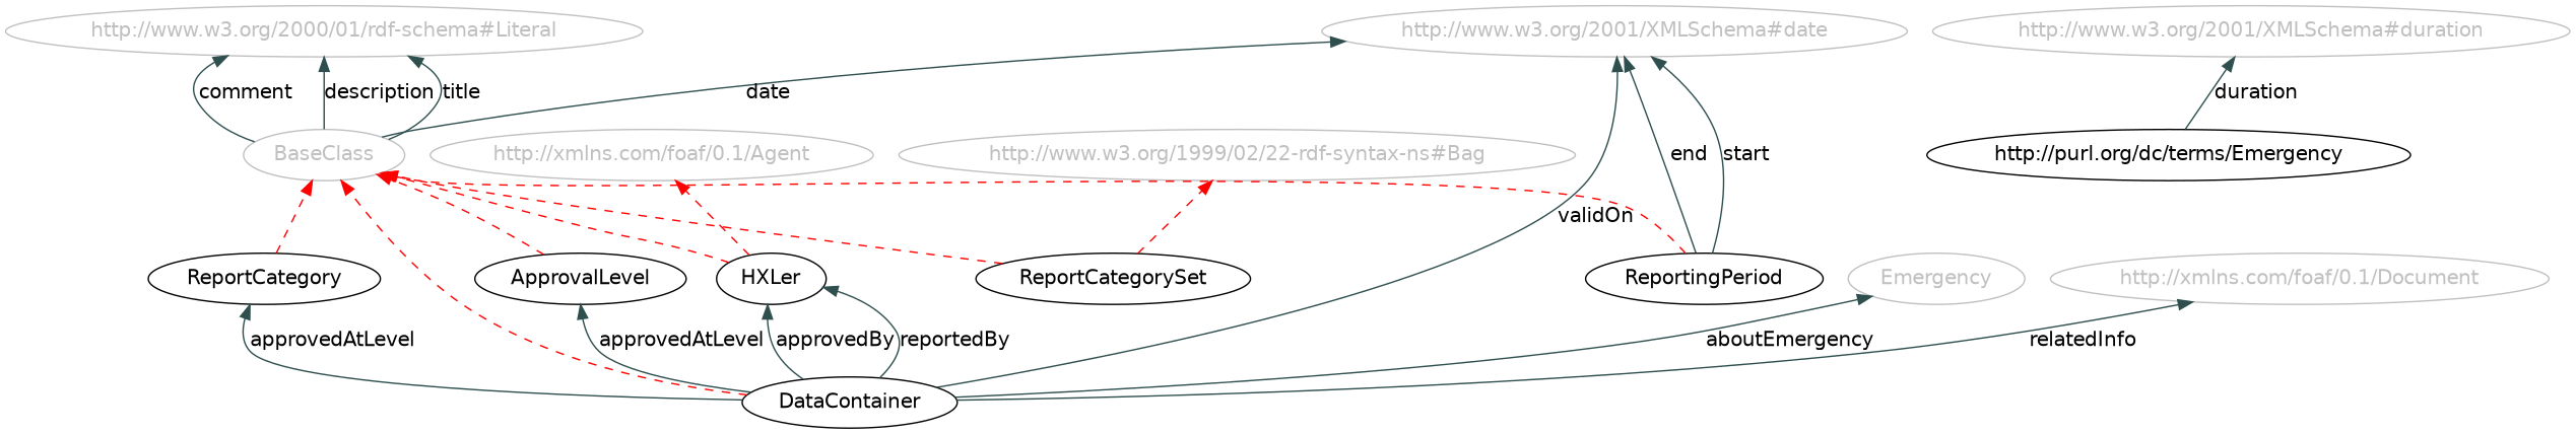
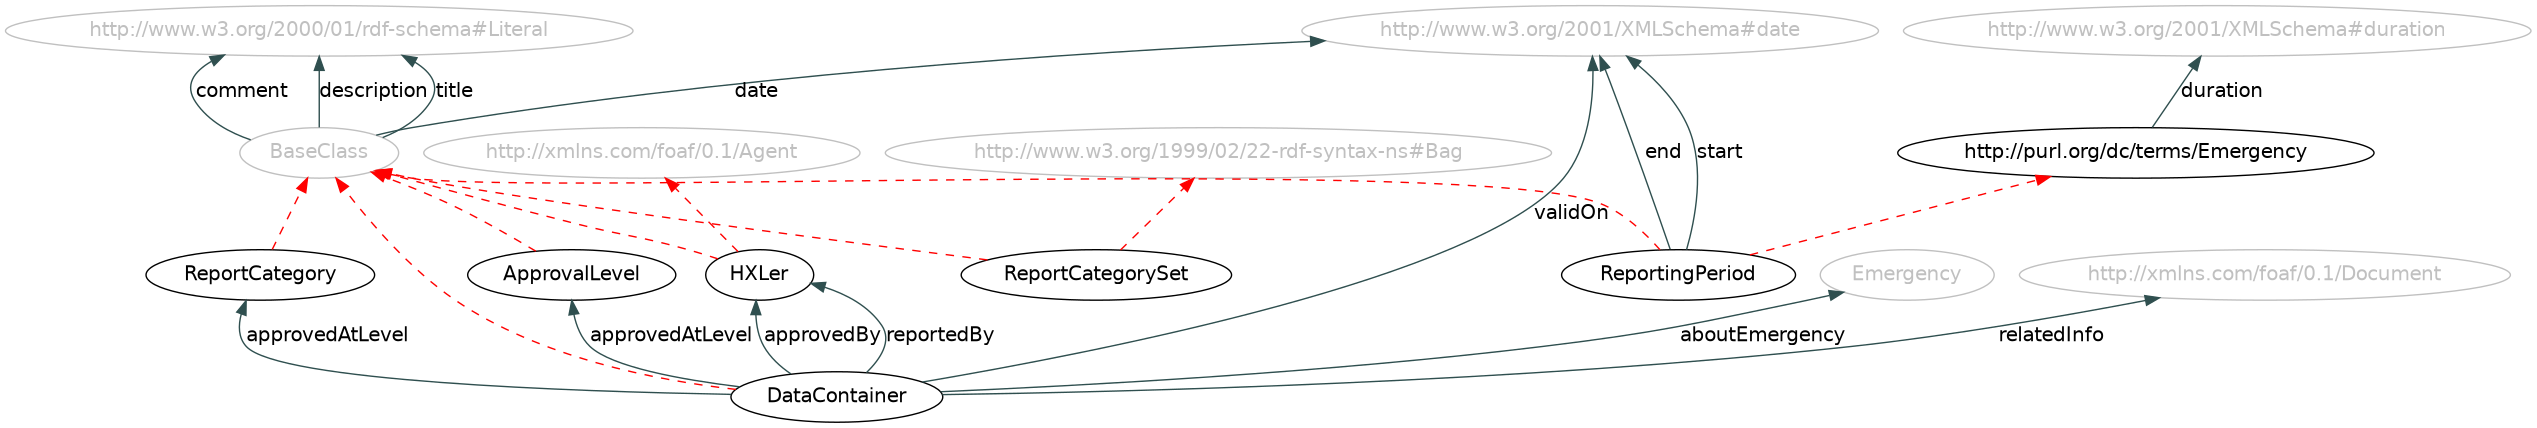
  digraph {
    rankdir=BT
    node [fontname=Helvetica color=gray fontcolor=gray]
    edge [color=darkslategray fontname=Helvetica]
    ApprovalLevel [color="" fontcolor=""]
    BaseClass
    "http://www.w3.org/2000/01/rdf-schema#Literal"
    "http://www.w3.org/2001/XMLSchema#date"
    DataContainer [color="" fontcolor=""]
    HXLer [color="" fontcolor=""]
    ReportCategory [color="" fontcolor=""]
    Emergency
    "http://xmlns.com/foaf/0.1/Document"
    "http://xmlns.com/foaf/0.1/Agent"
    ReportCategorySet [color="" fontcolor=""]
    "http://www.w3.org/1999/02/22-rdf-syntax-ns#Bag"
    ReportingPeriod [color="" fontcolor=""]
    n14 [label="http://purl.org/dc/terms/Emergency" color="" fontcolor=""]
    "http://www.w3.org/2001/XMLSchema#duration"
    ApprovalLevel -> BaseClass [color=red style=dashed]
    BaseClass -> "http://www.w3.org/2000/01/rdf-schema#Literal" [label=comment]
    BaseClass -> "http://www.w3.org/2000/01/rdf-schema#Literal" [label=description]
    BaseClass -> "http://www.w3.org/2000/01/rdf-schema#Literal" [label=title]
    BaseClass -> "http://www.w3.org/2001/XMLSchema#date" [label=date]
    DataContainer -> ApprovalLevel [label=approvedAtLevel]
    DataContainer -> BaseClass [color=red style=dashed]
    DataContainer -> "http://www.w3.org/2001/XMLSchema#date" [label=validOn]
    DataContainer -> HXLer [label=approvedBy]
    DataContainer -> HXLer [label=reportedBy]
    DataContainer -> ReportCategory [label=approvedAtLevel]
    DataContainer -> Emergency [label=aboutEmergency]
    DataContainer -> "http://xmlns.com/foaf/0.1/Document" [label=relatedInfo]
    HXLer -> BaseClass [color=red style=dashed]
    HXLer -> "http://xmlns.com/foaf/0.1/Agent" [color=red style=dashed]
    ReportCategory -> BaseClass [color=red style=dashed]
    ReportCategorySet -> BaseClass [color=red style=dashed]
    ReportCategorySet -> "http://www.w3.org/1999/02/22-rdf-syntax-ns#Bag" [color=red style=dashed]
    ReportingPeriod -> BaseClass [color=red style=dashed]
    ReportingPeriod -> "http://www.w3.org/2001/XMLSchema#date" [label=end]
    ReportingPeriod -> "http://www.w3.org/2001/XMLSchema#date" [label=start]
+   ReportingPeriod -> n14 [color=red style=dashed]
    n14 -> "http://www.w3.org/2001/XMLSchema#duration" [label=duration]
  }
